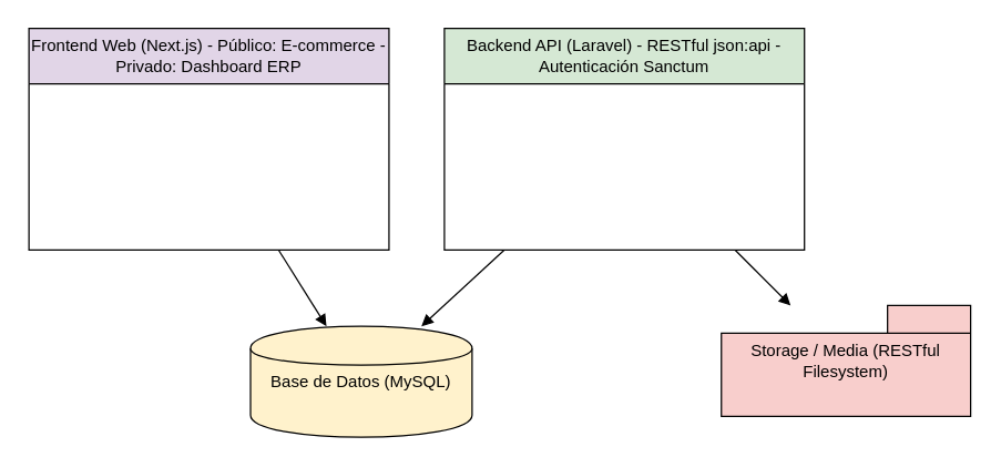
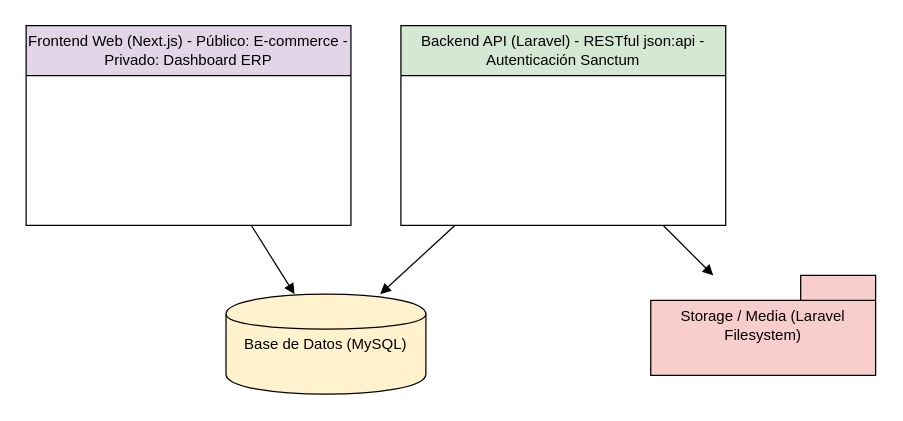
  <mxCell id="0" />
  <mxCell id="1" parent="0" />
  <mxCell id="2" value="Frontend Web (Next.js) - Público: E-commerce - Privado: Dashboard ERP" style="shape=swimlane;whiteSpace=wrap;html=1;fillColor=#e1d5e7;" vertex="1" parent="1"><mxGeometry x="20" y="20" width="260" height="160" as="geometry" /></mxCell>
  <mxCell id="3" value="Backend API (Laravel) - RESTful json:api - Autenticación Sanctum" style="shape=swimlane;whiteSpace=wrap;html=1;fillColor=#d5e8d4;" vertex="1" parent="1"><mxGeometry x="320" y="20" width="260" height="160" as="geometry" /></mxCell>
  <mxCell id="4" value="Base de Datos (MySQL)" style="shape=cylinder;whiteSpace=wrap;html=1;fillColor=#fff2cc;" vertex="1" parent="1"><mxGeometry x="180" y="235" width="160" height="80" as="geometry" /></mxCell>
  <mxCell id="5" style="endArrow=block;html=1;" edge="1" parent="1" source="2" target="4"><mxGeometry relative="1" as="geometry" /></mxCell>
  <mxCell id="6" style="endArrow=block;html=1;" edge="1" parent="1" source="3" target="4"><mxGeometry relative="1" as="geometry" /></mxCell>
- <mxCell id="7" value="Storage / Media (RESTful Filesystem)" style="shape=folder;whiteSpace=wrap;html=1;fillColor=#f8cecc;" vertex="1" parent="1"><mxGeometry x="520" y="220" width="180" height="80" as="geometry" /></mxCell>
+ <mxCell id="7" value="Storage / Media (Laravel Filesystem)" style="shape=folder;whiteSpace=wrap;html=1;fillColor=#f8cecc;" vertex="1" parent="1"><mxGeometry x="520" y="220" width="180" height="80" as="geometry" /></mxCell>
  <mxCell id="8" style="endArrow=block;html=1;" edge="1" parent="1" source="3" target="7"><mxGeometry relative="1" as="geometry" /></mxCell>
